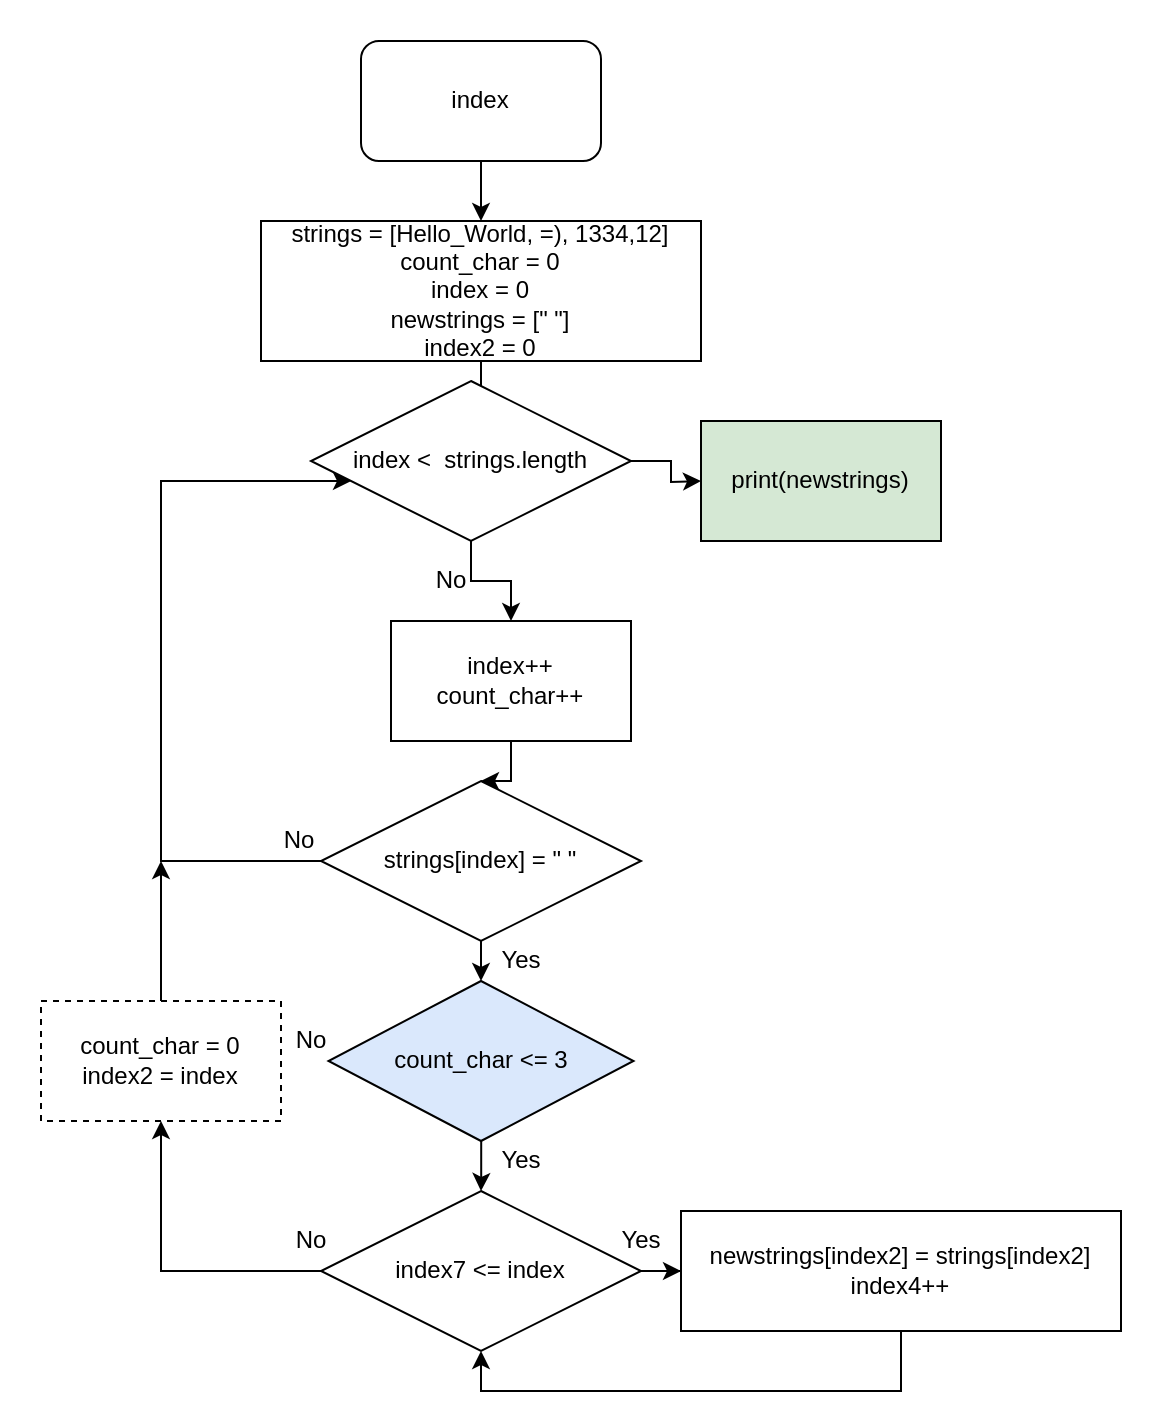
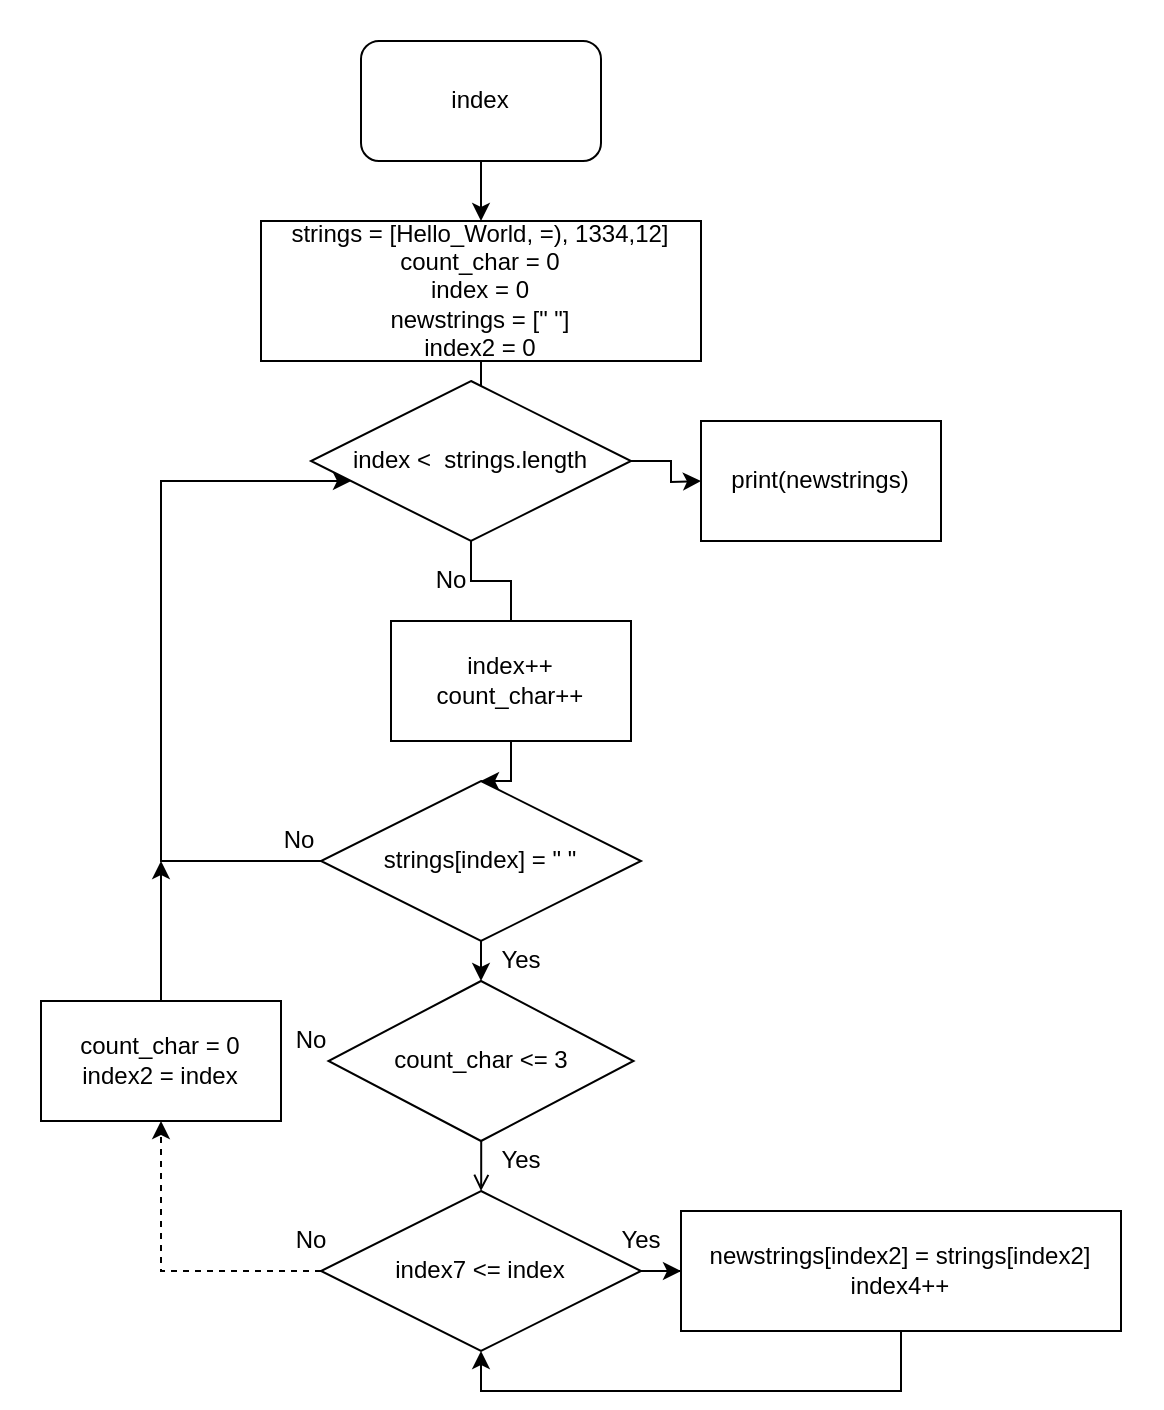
  <mxCell id="0" />
  <mxCell id="1" parent="0" />
  <mxCell id="2" style="edgeStyle=orthogonalEdgeStyle;rounded=0;orthogonalLoop=1;jettySize=auto;html=1;" edge="1" parent="1" source="3" target="5"><mxGeometry relative="1" as="geometry" /></mxCell>
  <mxCell id="3" value="index" style="rounded=1;whiteSpace=wrap;html=1;" vertex="1" parent="1"><mxGeometry x="180" y="20" width="120" height="60" as="geometry" /></mxCell>
  <mxCell id="4" style="edgeStyle=orthogonalEdgeStyle;rounded=0;orthogonalLoop=1;jettySize=auto;html=1;" edge="1" parent="1" source="5" target="8"><mxGeometry relative="1" as="geometry" /></mxCell>
  <mxCell id="5" value="strings = [Hello_World, =), 1334,12]&lt;br&gt;count_char = 0&lt;br&gt;index = 0&lt;br&gt;newstrings = [&quot; &quot;]&lt;br&gt;index2 = 0" style="rounded=0;whiteSpace=wrap;html=1;" vertex="1" parent="1"><mxGeometry x="130" y="110" width="220" height="70" as="geometry" /></mxCell>
- <mxCell id="6" style="edgeStyle=orthogonalEdgeStyle;rounded=0;orthogonalLoop=1;jettySize=auto;html=1;entryX=0.5;entryY=0;entryDx=0;entryDy=0;" edge="1" parent="1" source="8" target="13"><mxGeometry relative="1" as="geometry" /></mxCell>
+ <mxCell id="6" style="edgeStyle=orthogonalEdgeStyle;rounded=0;orthogonalLoop=1;jettySize=auto;html=1;entryX=0.5;entryY=0;entryDx=0;entryDy=0;endArrow=none;" edge="1" parent="1" source="8" target="13"><mxGeometry relative="1" as="geometry" /></mxCell>
  <mxCell id="7" style="edgeStyle=orthogonalEdgeStyle;rounded=0;orthogonalLoop=1;jettySize=auto;html=1;" edge="1" parent="1" source="8"><mxGeometry relative="1" as="geometry"><mxPoint x="350" y="240" as="targetPoint" /></mxGeometry></mxCell>
  <mxCell id="8" value="index &amp;lt;&amp;nbsp; strings.length" style="rhombus;whiteSpace=wrap;html=1;" vertex="1" parent="1"><mxGeometry x="155" y="190" width="160" height="80" as="geometry" /></mxCell>
  <mxCell id="9" style="edgeStyle=orthogonalEdgeStyle;rounded=0;orthogonalLoop=1;jettySize=auto;html=1;" edge="1" parent="1" source="11" target="8"><mxGeometry relative="1" as="geometry"><mxPoint x="150" y="240" as="targetPoint" /><Array as="points"><mxPoint x="80" y="430" /><mxPoint x="80" y="240" /></Array></mxGeometry></mxCell>
  <mxCell id="10" style="edgeStyle=orthogonalEdgeStyle;rounded=0;orthogonalLoop=1;jettySize=auto;html=1;" edge="1" parent="1" source="11" target="15"><mxGeometry relative="1" as="geometry" /></mxCell>
  <mxCell id="11" value="strings[index] = &quot; &quot;" style="rhombus;whiteSpace=wrap;html=1;" vertex="1" parent="1"><mxGeometry x="160" y="390" width="160" height="80" as="geometry" /></mxCell>
  <mxCell id="12" style="edgeStyle=orthogonalEdgeStyle;rounded=0;orthogonalLoop=1;jettySize=auto;html=1;" edge="1" parent="1" source="13" target="11"><mxGeometry relative="1" as="geometry" /></mxCell>
  <mxCell id="13" value="index++&lt;br&gt;count_char++" style="rounded=0;whiteSpace=wrap;html=1;" vertex="1" parent="1"><mxGeometry x="195" y="310" width="120" height="60" as="geometry" /></mxCell>
- <mxCell id="14" style="edgeStyle=orthogonalEdgeStyle;rounded=0;orthogonalLoop=1;jettySize=auto;html=1;entryX=0.5;entryY=0;entryDx=0;entryDy=0;" edge="1" parent="1" source="15" target="18"><mxGeometry relative="1" as="geometry" /></mxCell>
- <mxCell id="15" value="count_char &amp;lt;= 3" style="rhombus;whiteSpace=wrap;html=1;fillColor=#dae8fc;" vertex="1" parent="1"><mxGeometry x="163.75" y="490" width="152.5" height="80" as="geometry" /></mxCell>
+ <mxCell id="14" style="edgeStyle=orthogonalEdgeStyle;rounded=0;orthogonalLoop=1;jettySize=auto;html=1;entryX=0.5;entryY=0;entryDx=0;entryDy=0;endArrow=open;" edge="1" parent="1" source="15" target="18"><mxGeometry relative="1" as="geometry" /></mxCell>
+ <mxCell id="15" value="count_char &amp;lt;= 3" style="rhombus;whiteSpace=wrap;html=1;" vertex="1" parent="1"><mxGeometry x="163.75" y="490" width="152.5" height="80" as="geometry" /></mxCell>
  <mxCell id="16" style="edgeStyle=orthogonalEdgeStyle;rounded=0;orthogonalLoop=1;jettySize=auto;html=1;" edge="1" parent="1" source="18" target="22"><mxGeometry relative="1" as="geometry" /></mxCell>
- <mxCell id="17" style="edgeStyle=orthogonalEdgeStyle;rounded=0;orthogonalLoop=1;jettySize=auto;html=1;exitX=0;exitY=0.5;exitDx=0;exitDy=0;entryX=0.5;entryY=1;entryDx=0;entryDy=0;" edge="1" parent="1" source="18" target="20"><mxGeometry relative="1" as="geometry"><mxPoint x="140" y="635" as="targetPoint" /></mxGeometry></mxCell>
+ <mxCell id="17" style="edgeStyle=orthogonalEdgeStyle;rounded=0;orthogonalLoop=1;jettySize=auto;html=1;exitX=0;exitY=0.5;exitDx=0;exitDy=0;entryX=0.5;entryY=1;entryDx=0;entryDy=0;dashed=1;" edge="1" parent="1" source="18" target="20"><mxGeometry relative="1" as="geometry"><mxPoint x="140" y="635" as="targetPoint" /></mxGeometry></mxCell>
  <mxCell id="18" value="index7 &amp;lt;= index" style="rhombus;whiteSpace=wrap;html=1;" vertex="1" parent="1"><mxGeometry x="160" y="595" width="160" height="80" as="geometry" /></mxCell>
  <mxCell id="19" style="edgeStyle=orthogonalEdgeStyle;rounded=0;orthogonalLoop=1;jettySize=auto;html=1;" edge="1" parent="1" source="20"><mxGeometry relative="1" as="geometry"><mxPoint x="80" y="430" as="targetPoint" /></mxGeometry></mxCell>
- <mxCell id="20" value="count_char = 0&lt;br&gt;index2 = index" style="rounded=0;whiteSpace=wrap;html=1;dashed=1;" vertex="1" parent="1"><mxGeometry x="20" y="500" width="120" height="60" as="geometry" /></mxCell>
+ <mxCell id="20" value="count_char = 0&lt;br&gt;index2 = index" style="rounded=0;whiteSpace=wrap;html=1;" vertex="1" parent="1"><mxGeometry x="20" y="500" width="120" height="60" as="geometry" /></mxCell>
  <mxCell id="21" style="edgeStyle=orthogonalEdgeStyle;rounded=0;orthogonalLoop=1;jettySize=auto;html=1;entryX=0.5;entryY=1;entryDx=0;entryDy=0;exitX=0.5;exitY=1;exitDx=0;exitDy=0;" edge="1" parent="1" source="22" target="18"><mxGeometry relative="1" as="geometry"><mxPoint x="400" y="725" as="targetPoint" /></mxGeometry></mxCell>
  <mxCell id="22" value="newstrings[index2] = strings[index2]&lt;br&gt;index4++" style="rounded=0;whiteSpace=wrap;html=1;" vertex="1" parent="1"><mxGeometry x="340" y="605" width="220" height="60" as="geometry" /></mxCell>
  <mxCell id="23" value="Yes" style="text;html=1;align=center;verticalAlign=middle;resizable=0;points=[];autosize=1;strokeColor=none;fillColor=none;" vertex="1" parent="1"><mxGeometry x="300" y="610" width="40" height="20" as="geometry" /></mxCell>
  <mxCell id="24" value="No" style="text;html=1;align=center;verticalAlign=middle;resizable=0;points=[];autosize=1;strokeColor=none;fillColor=none;" vertex="1" parent="1"><mxGeometry x="140" y="610" width="30" height="20" as="geometry" /></mxCell>
  <mxCell id="25" value="No" style="text;html=1;align=center;verticalAlign=middle;resizable=0;points=[];autosize=1;strokeColor=none;fillColor=none;" vertex="1" parent="1"><mxGeometry x="140" y="510" width="30" height="20" as="geometry" /></mxCell>
  <mxCell id="26" value="Yes" style="text;html=1;align=center;verticalAlign=middle;resizable=0;points=[];autosize=1;strokeColor=none;fillColor=none;" vertex="1" parent="1"><mxGeometry x="240" y="570" width="40" height="20" as="geometry" /></mxCell>
  <mxCell id="27" value="Yes" style="text;html=1;align=center;verticalAlign=middle;resizable=0;points=[];autosize=1;strokeColor=none;fillColor=none;" vertex="1" parent="1"><mxGeometry x="240" y="470" width="40" height="20" as="geometry" /></mxCell>
  <mxCell id="28" value="No" style="text;html=1;align=center;verticalAlign=middle;resizable=0;points=[];autosize=1;strokeColor=none;fillColor=none;" vertex="1" parent="1"><mxGeometry x="133.75" y="410" width="30" height="20" as="geometry" /></mxCell>
  <mxCell id="29" value="No" style="text;html=1;align=center;verticalAlign=middle;resizable=0;points=[];autosize=1;strokeColor=none;fillColor=none;" vertex="1" parent="1"><mxGeometry x="210" y="280" width="30" height="20" as="geometry" /></mxCell>
- <mxCell id="30" value="print(newstrings)" style="rounded=0;whiteSpace=wrap;html=1;fillColor=#d5e8d4;" vertex="1" parent="1"><mxGeometry x="350" y="210" width="120" height="60" as="geometry" /></mxCell>
+ <mxCell id="30" value="print(newstrings)" style="rounded=0;whiteSpace=wrap;html=1;" vertex="1" parent="1"><mxGeometry x="350" y="210" width="120" height="60" as="geometry" /></mxCell>
